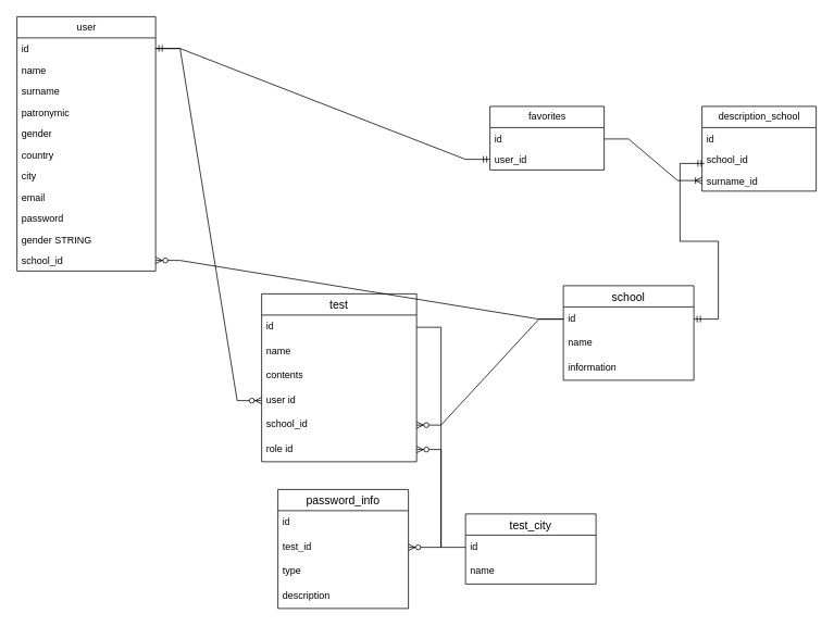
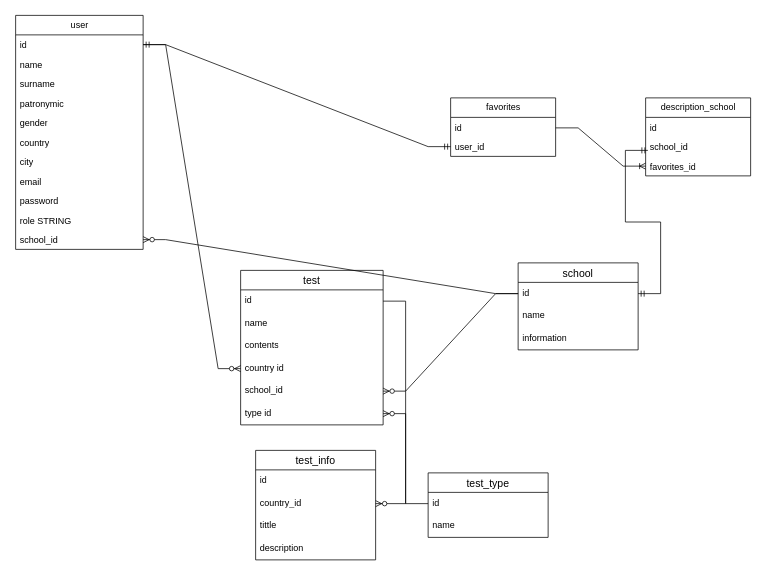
  <mxCell id="0" />
  <mxCell id="1" parent="0" />
  <mxCell id="2" value="user" style="swimlane;fontStyle=0;childLayout=stackLayout;horizontal=1;startSize=26;fillColor=none;horizontalStack=0;resizeParent=1;resizeParentMax=0;resizeLast=0;collapsible=1;marginBottom=0;html=1;" parent="1" vertex="1"><mxGeometry x="20" y="20" width="170" height="312" as="geometry" /></mxCell>
  <mxCell id="3" value="id" style="text;strokeColor=none;fillColor=none;align=left;verticalAlign=top;spacingLeft=4;spacingRight=4;overflow=hidden;rotatable=0;points=[[0,0.5],[1,0.5]];portConstraint=eastwest;whiteSpace=wrap;html=1;" parent="2" vertex="1"><mxGeometry y="26" width="170" height="26" as="geometry" /></mxCell>
  <mxCell id="4" value="name" style="text;strokeColor=none;fillColor=none;align=left;verticalAlign=top;spacingLeft=4;spacingRight=4;overflow=hidden;rotatable=0;points=[[0,0.5],[1,0.5]];portConstraint=eastwest;whiteSpace=wrap;html=1;" vertex="1" parent="2"><mxGeometry y="52" width="170" height="26" as="geometry" /></mxCell>
  <mxCell id="5" value="surname" style="text;strokeColor=none;fillColor=none;align=left;verticalAlign=top;spacingLeft=4;spacingRight=4;overflow=hidden;rotatable=0;points=[[0,0.5],[1,0.5]];portConstraint=eastwest;whiteSpace=wrap;html=1;" vertex="1" parent="2"><mxGeometry y="78" width="170" height="26" as="geometry" /></mxCell>
  <mxCell id="6" value="patronymic" style="text;strokeColor=none;fillColor=none;align=left;verticalAlign=top;spacingLeft=4;spacingRight=4;overflow=hidden;rotatable=0;points=[[0,0.5],[1,0.5]];portConstraint=eastwest;whiteSpace=wrap;html=1;" vertex="1" parent="2"><mxGeometry y="104" width="170" height="26" as="geometry" /></mxCell>
  <mxCell id="7" value="gender&lt;br&gt;" style="text;strokeColor=none;fillColor=none;align=left;verticalAlign=top;spacingLeft=4;spacingRight=4;overflow=hidden;rotatable=0;points=[[0,0.5],[1,0.5]];portConstraint=eastwest;whiteSpace=wrap;html=1;" vertex="1" parent="2"><mxGeometry y="130" width="170" height="26" as="geometry" /></mxCell>
  <mxCell id="8" value="country" style="text;strokeColor=none;fillColor=none;align=left;verticalAlign=top;spacingLeft=4;spacingRight=4;overflow=hidden;rotatable=0;points=[[0,0.5],[1,0.5]];portConstraint=eastwest;whiteSpace=wrap;html=1;" vertex="1" parent="2"><mxGeometry y="156" width="170" height="26" as="geometry" /></mxCell>
  <mxCell id="9" value="city" style="text;strokeColor=none;fillColor=none;align=left;verticalAlign=top;spacingLeft=4;spacingRight=4;overflow=hidden;rotatable=0;points=[[0,0.5],[1,0.5]];portConstraint=eastwest;whiteSpace=wrap;html=1;" vertex="1" parent="2"><mxGeometry y="182" width="170" height="26" as="geometry" /></mxCell>
  <mxCell id="10" value="email" style="text;strokeColor=none;fillColor=none;align=left;verticalAlign=top;spacingLeft=4;spacingRight=4;overflow=hidden;rotatable=0;points=[[0,0.5],[1,0.5]];portConstraint=eastwest;whiteSpace=wrap;html=1;" parent="2" vertex="1"><mxGeometry y="208" width="170" height="26" as="geometry" /></mxCell>
  <mxCell id="11" value="password" style="text;strokeColor=none;fillColor=none;align=left;verticalAlign=top;spacingLeft=4;spacingRight=4;overflow=hidden;rotatable=0;points=[[0,0.5],[1,0.5]];portConstraint=eastwest;whiteSpace=wrap;html=1;" parent="2" vertex="1"><mxGeometry y="234" width="170" height="26" as="geometry" /></mxCell>
- <mxCell id="12" value="gender STRING&lt;br&gt;" style="text;strokeColor=none;fillColor=none;align=left;verticalAlign=top;spacingLeft=4;spacingRight=4;overflow=hidden;rotatable=0;points=[[0,0.5],[1,0.5]];portConstraint=eastwest;whiteSpace=wrap;html=1;" parent="2" vertex="1"><mxGeometry y="260" width="170" height="26" as="geometry" /></mxCell>
+ <mxCell id="12" value="role STRING&lt;br&gt;" style="text;strokeColor=none;fillColor=none;align=left;verticalAlign=top;spacingLeft=4;spacingRight=4;overflow=hidden;rotatable=0;points=[[0,0.5],[1,0.5]];portConstraint=eastwest;whiteSpace=wrap;html=1;" parent="2" vertex="1"><mxGeometry y="260" width="170" height="26" as="geometry" /></mxCell>
  <mxCell id="13" value="school_id&lt;br&gt;" style="text;strokeColor=none;fillColor=none;align=left;verticalAlign=top;spacingLeft=4;spacingRight=4;overflow=hidden;rotatable=0;points=[[0,0.5],[1,0.5]];portConstraint=eastwest;whiteSpace=wrap;html=1;" parent="2" vertex="1"><mxGeometry y="286" width="170" height="26" as="geometry" /></mxCell>
  <mxCell id="14" value="favorites" style="swimlane;fontStyle=0;childLayout=stackLayout;horizontal=1;startSize=26;fillColor=none;horizontalStack=0;resizeParent=1;resizeParentMax=0;resizeLast=0;collapsible=1;marginBottom=0;html=1;" parent="1" vertex="1"><mxGeometry x="600" y="130" width="140" height="78" as="geometry" /></mxCell>
  <mxCell id="15" value="id" style="text;strokeColor=none;fillColor=none;align=left;verticalAlign=top;spacingLeft=4;spacingRight=4;overflow=hidden;rotatable=0;points=[[0,0.5],[1,0.5]];portConstraint=eastwest;whiteSpace=wrap;html=1;" parent="14" vertex="1"><mxGeometry y="26" width="140" height="26" as="geometry" /></mxCell>
  <mxCell id="16" value="user_id" style="text;strokeColor=none;fillColor=none;align=left;verticalAlign=top;spacingLeft=4;spacingRight=4;overflow=hidden;rotatable=0;points=[[0,0.5],[1,0.5]];portConstraint=eastwest;whiteSpace=wrap;html=1;" parent="14" vertex="1"><mxGeometry y="52" width="140" height="26" as="geometry" /></mxCell>
  <mxCell id="17" value="" style="edgeStyle=entityRelationEdgeStyle;fontSize=12;html=1;endArrow=ERmandOne;startArrow=ERmandOne;rounded=0;entryX=0;entryY=0.5;entryDx=0;entryDy=0;exitX=1;exitY=0.5;exitDx=0;exitDy=0;" parent="1" source="3" target="16" edge="1"><mxGeometry width="100" height="100" relative="1" as="geometry"><mxPoint x="520" y="195" as="sourcePoint" /><mxPoint x="800" y="230" as="targetPoint" /></mxGeometry></mxCell>
  <mxCell id="18" value="test" style="swimlane;fontStyle=0;childLayout=stackLayout;horizontal=1;startSize=26;horizontalStack=0;resizeParent=1;resizeParentMax=0;resizeLast=0;collapsible=1;marginBottom=0;align=center;fontSize=14;" parent="1" vertex="1"><mxGeometry x="320" y="360" width="190" height="206" as="geometry" /></mxCell>
  <mxCell id="19" value="id" style="text;strokeColor=none;fillColor=none;spacingLeft=4;spacingRight=4;overflow=hidden;rotatable=0;points=[[0,0.5],[1,0.5]];portConstraint=eastwest;fontSize=12;whiteSpace=wrap;html=1;" parent="18" vertex="1"><mxGeometry y="26" width="190" height="30" as="geometry" /></mxCell>
  <mxCell id="20" value="name" style="text;strokeColor=none;fillColor=none;spacingLeft=4;spacingRight=4;overflow=hidden;rotatable=0;points=[[0,0.5],[1,0.5]];portConstraint=eastwest;fontSize=12;whiteSpace=wrap;html=1;" parent="18" vertex="1"><mxGeometry y="56" width="190" height="30" as="geometry" /></mxCell>
  <mxCell id="21" value="contents" style="text;strokeColor=none;fillColor=none;spacingLeft=4;spacingRight=4;overflow=hidden;rotatable=0;points=[[0,0.5],[1,0.5]];portConstraint=eastwest;fontSize=12;whiteSpace=wrap;html=1;" parent="18" vertex="1"><mxGeometry y="86" width="190" height="30" as="geometry" /></mxCell>
- <mxCell id="22" value="user id" style="text;strokeColor=none;fillColor=none;spacingLeft=4;spacingRight=4;overflow=hidden;rotatable=0;points=[[0,0.5],[1,0.5]];portConstraint=eastwest;fontSize=12;whiteSpace=wrap;html=1;" parent="18" vertex="1"><mxGeometry y="116" width="190" height="30" as="geometry" /></mxCell>
+ <mxCell id="22" value="country id" style="text;strokeColor=none;fillColor=none;spacingLeft=4;spacingRight=4;overflow=hidden;rotatable=0;points=[[0,0.5],[1,0.5]];portConstraint=eastwest;fontSize=12;whiteSpace=wrap;html=1;" parent="18" vertex="1"><mxGeometry y="116" width="190" height="30" as="geometry" /></mxCell>
  <mxCell id="23" value="school_id" style="text;strokeColor=none;fillColor=none;spacingLeft=4;spacingRight=4;overflow=hidden;rotatable=0;points=[[0,0.5],[1,0.5]];portConstraint=eastwest;fontSize=12;whiteSpace=wrap;html=1;" parent="18" vertex="1"><mxGeometry y="146" width="190" height="30" as="geometry" /></mxCell>
- <mxCell id="24" value="role id&lt;br&gt;" style="text;strokeColor=none;fillColor=none;spacingLeft=4;spacingRight=4;overflow=hidden;rotatable=0;points=[[0,0.5],[1,0.5]];portConstraint=eastwest;fontSize=12;whiteSpace=wrap;html=1;" parent="18" vertex="1"><mxGeometry y="176" width="190" height="30" as="geometry" /></mxCell>
+ <mxCell id="24" value="type id&lt;br&gt;" style="text;strokeColor=none;fillColor=none;spacingLeft=4;spacingRight=4;overflow=hidden;rotatable=0;points=[[0,0.5],[1,0.5]];portConstraint=eastwest;fontSize=12;whiteSpace=wrap;html=1;" parent="18" vertex="1"><mxGeometry y="176" width="190" height="30" as="geometry" /></mxCell>
  <mxCell id="25" value="school" style="swimlane;fontStyle=0;childLayout=stackLayout;horizontal=1;startSize=26;horizontalStack=0;resizeParent=1;resizeParentMax=0;resizeLast=0;collapsible=1;marginBottom=0;align=center;fontSize=14;" parent="1" vertex="1"><mxGeometry x="690" y="350" width="160" height="116" as="geometry" /></mxCell>
  <mxCell id="26" value="id" style="text;strokeColor=none;fillColor=none;spacingLeft=4;spacingRight=4;overflow=hidden;rotatable=0;points=[[0,0.5],[1,0.5]];portConstraint=eastwest;fontSize=12;whiteSpace=wrap;html=1;" parent="25" vertex="1"><mxGeometry y="26" width="160" height="30" as="geometry" /></mxCell>
  <mxCell id="27" value="name" style="text;strokeColor=none;fillColor=none;spacingLeft=4;spacingRight=4;overflow=hidden;rotatable=0;points=[[0,0.5],[1,0.5]];portConstraint=eastwest;fontSize=12;whiteSpace=wrap;html=1;" parent="25" vertex="1"><mxGeometry y="56" width="160" height="30" as="geometry" /></mxCell>
  <mxCell id="28" value="information" style="text;strokeColor=none;fillColor=none;spacingLeft=4;spacingRight=4;overflow=hidden;rotatable=0;points=[[0,0.5],[1,0.5]];portConstraint=eastwest;fontSize=12;whiteSpace=wrap;html=1;" parent="25" vertex="1"><mxGeometry y="86" width="160" height="30" as="geometry" /></mxCell>
  <mxCell id="29" value="description_school" style="swimlane;fontStyle=0;childLayout=stackLayout;horizontal=1;startSize=26;fillColor=none;horizontalStack=0;resizeParent=1;resizeParentMax=0;resizeLast=0;collapsible=1;marginBottom=0;html=1;" parent="1" vertex="1"><mxGeometry x="860" y="130" width="140" height="104" as="geometry" /></mxCell>
  <mxCell id="30" value="id" style="text;strokeColor=none;fillColor=none;align=left;verticalAlign=top;spacingLeft=4;spacingRight=4;overflow=hidden;rotatable=0;points=[[0,0.5],[1,0.5]];portConstraint=eastwest;whiteSpace=wrap;html=1;" parent="29" vertex="1"><mxGeometry y="26" width="140" height="26" as="geometry" /></mxCell>
  <mxCell id="31" value="school_id&lt;br&gt;" style="text;strokeColor=none;fillColor=none;align=left;verticalAlign=top;spacingLeft=4;spacingRight=4;overflow=hidden;rotatable=0;points=[[0,0.5],[1,0.5]];portConstraint=eastwest;whiteSpace=wrap;html=1;" parent="29" vertex="1"><mxGeometry y="52" width="140" height="26" as="geometry" /></mxCell>
- <mxCell id="32" value="surname_id&lt;br&gt;" style="text;strokeColor=none;fillColor=none;align=left;verticalAlign=top;spacingLeft=4;spacingRight=4;overflow=hidden;rotatable=0;points=[[0,0.5],[1,0.5]];portConstraint=eastwest;whiteSpace=wrap;html=1;" parent="29" vertex="1"><mxGeometry y="78" width="140" height="26" as="geometry" /></mxCell>
+ <mxCell id="32" value="favorites_id&lt;br&gt;" style="text;strokeColor=none;fillColor=none;align=left;verticalAlign=top;spacingLeft=4;spacingRight=4;overflow=hidden;rotatable=0;points=[[0,0.5],[1,0.5]];portConstraint=eastwest;whiteSpace=wrap;html=1;" parent="29" vertex="1"><mxGeometry y="78" width="140" height="26" as="geometry" /></mxCell>
  <mxCell id="33" value="" style="edgeStyle=entityRelationEdgeStyle;fontSize=12;html=1;endArrow=ERoneToMany;rounded=0;entryX=0;entryY=0.5;entryDx=0;entryDy=0;" parent="1" target="32" edge="1"><mxGeometry width="100" height="100" relative="1" as="geometry"><mxPoint x="740" y="170" as="sourcePoint" /><mxPoint x="860" y="169" as="targetPoint" /></mxGeometry></mxCell>
  <mxCell id="34" value="" style="edgeStyle=entityRelationEdgeStyle;fontSize=12;html=1;endArrow=ERmandOne;startArrow=ERmandOne;rounded=0;entryX=-0.021;entryY=0.486;entryDx=0;entryDy=0;entryPerimeter=0;exitX=1;exitY=0.5;exitDx=0;exitDy=0;" parent="1" source="26" edge="1"><mxGeometry width="100" height="100" relative="1" as="geometry"><mxPoint x="780" y="309" as="sourcePoint" /><mxPoint x="863" y="200" as="targetPoint" /></mxGeometry></mxCell>
  <mxCell id="35" value="" style="edgeStyle=entityRelationEdgeStyle;fontSize=12;html=1;endArrow=ERzeroToMany;endFill=1;rounded=0;" parent="1" source="3" target="22" edge="1"><mxGeometry width="100" height="100" relative="1" as="geometry"><mxPoint x="580" y="440" as="sourcePoint" /><mxPoint x="410" y="520" as="targetPoint" /></mxGeometry></mxCell>
  <mxCell id="36" value="" style="edgeStyle=entityRelationEdgeStyle;fontSize=12;html=1;endArrow=ERzeroToMany;endFill=1;rounded=0;exitX=0;exitY=0.5;exitDx=0;exitDy=0;" parent="1" source="26" target="23" edge="1"><mxGeometry width="100" height="100" relative="1" as="geometry"><mxPoint x="580" y="440" as="sourcePoint" /><mxPoint x="680" y="340" as="targetPoint" /></mxGeometry></mxCell>
  <mxCell id="37" value="" style="edgeStyle=entityRelationEdgeStyle;fontSize=12;html=1;endArrow=ERzeroToMany;endFill=1;rounded=0;entryX=1;entryY=0.5;entryDx=0;entryDy=0;exitX=0;exitY=0.5;exitDx=0;exitDy=0;" parent="1" source="26" target="13" edge="1"><mxGeometry width="100" height="100" relative="1" as="geometry"><mxPoint x="680" y="390" as="sourcePoint" /><mxPoint x="680" y="340" as="targetPoint" /></mxGeometry></mxCell>
- <mxCell id="38" value="test_city" style="swimlane;fontStyle=0;childLayout=stackLayout;horizontal=1;startSize=26;horizontalStack=0;resizeParent=1;resizeParentMax=0;resizeLast=0;collapsible=1;marginBottom=0;align=center;fontSize=14;" parent="1" vertex="1"><mxGeometry x="570" y="630" width="160" height="86" as="geometry" /></mxCell>
+ <mxCell id="38" value="test_type" style="swimlane;fontStyle=0;childLayout=stackLayout;horizontal=1;startSize=26;horizontalStack=0;resizeParent=1;resizeParentMax=0;resizeLast=0;collapsible=1;marginBottom=0;align=center;fontSize=14;" parent="1" vertex="1"><mxGeometry x="570" y="630" width="160" height="86" as="geometry" /></mxCell>
  <mxCell id="39" value="id" style="text;strokeColor=none;fillColor=none;spacingLeft=4;spacingRight=4;overflow=hidden;rotatable=0;points=[[0,0.5],[1,0.5]];portConstraint=eastwest;fontSize=12;whiteSpace=wrap;html=1;" parent="38" vertex="1"><mxGeometry y="26" width="160" height="30" as="geometry" /></mxCell>
  <mxCell id="40" value="name" style="text;strokeColor=none;fillColor=none;spacingLeft=4;spacingRight=4;overflow=hidden;rotatable=0;points=[[0,0.5],[1,0.5]];portConstraint=eastwest;fontSize=12;whiteSpace=wrap;html=1;" parent="38" vertex="1"><mxGeometry y="56" width="160" height="30" as="geometry" /></mxCell>
  <mxCell id="41" value="" style="edgeStyle=entityRelationEdgeStyle;fontSize=12;html=1;endArrow=ERzeroToMany;endFill=1;rounded=0;exitX=0;exitY=0.5;exitDx=0;exitDy=0;entryX=1;entryY=0.5;entryDx=0;entryDy=0;" parent="1" source="39" target="24" edge="1"><mxGeometry width="100" height="100" relative="1" as="geometry"><mxPoint x="600" y="580" as="sourcePoint" /><mxPoint x="700" y="480" as="targetPoint" /></mxGeometry></mxCell>
- <mxCell id="42" value="password_info" style="swimlane;fontStyle=0;childLayout=stackLayout;horizontal=1;startSize=26;horizontalStack=0;resizeParent=1;resizeParentMax=0;resizeLast=0;collapsible=1;marginBottom=0;align=center;fontSize=14;" parent="1" vertex="1"><mxGeometry x="340" y="600" width="160" height="146" as="geometry" /></mxCell>
+ <mxCell id="42" value="test_info" style="swimlane;fontStyle=0;childLayout=stackLayout;horizontal=1;startSize=26;horizontalStack=0;resizeParent=1;resizeParentMax=0;resizeLast=0;collapsible=1;marginBottom=0;align=center;fontSize=14;" parent="1" vertex="1"><mxGeometry x="340" y="600" width="160" height="146" as="geometry" /></mxCell>
  <mxCell id="43" value="id" style="text;strokeColor=none;fillColor=none;spacingLeft=4;spacingRight=4;overflow=hidden;rotatable=0;points=[[0,0.5],[1,0.5]];portConstraint=eastwest;fontSize=12;whiteSpace=wrap;html=1;" parent="42" vertex="1"><mxGeometry y="26" width="160" height="30" as="geometry" /></mxCell>
- <mxCell id="44" value="test_id" style="text;strokeColor=none;fillColor=none;spacingLeft=4;spacingRight=4;overflow=hidden;rotatable=0;points=[[0,0.5],[1,0.5]];portConstraint=eastwest;fontSize=12;whiteSpace=wrap;html=1;" parent="42" vertex="1"><mxGeometry y="56" width="160" height="30" as="geometry" /></mxCell>
- <mxCell id="45" value="type" style="text;strokeColor=none;fillColor=none;spacingLeft=4;spacingRight=4;overflow=hidden;rotatable=0;points=[[0,0.5],[1,0.5]];portConstraint=eastwest;fontSize=12;whiteSpace=wrap;html=1;" parent="42" vertex="1"><mxGeometry y="86" width="160" height="30" as="geometry" /></mxCell>
+ <mxCell id="44" value="country_id" style="text;strokeColor=none;fillColor=none;spacingLeft=4;spacingRight=4;overflow=hidden;rotatable=0;points=[[0,0.5],[1,0.5]];portConstraint=eastwest;fontSize=12;whiteSpace=wrap;html=1;" parent="42" vertex="1"><mxGeometry y="56" width="160" height="30" as="geometry" /></mxCell>
+ <mxCell id="45" value="tittle" style="text;strokeColor=none;fillColor=none;spacingLeft=4;spacingRight=4;overflow=hidden;rotatable=0;points=[[0,0.5],[1,0.5]];portConstraint=eastwest;fontSize=12;whiteSpace=wrap;html=1;" parent="42" vertex="1"><mxGeometry y="86" width="160" height="30" as="geometry" /></mxCell>
  <mxCell id="46" value="description" style="text;strokeColor=none;fillColor=none;spacingLeft=4;spacingRight=4;overflow=hidden;rotatable=0;points=[[0,0.5],[1,0.5]];portConstraint=eastwest;fontSize=12;whiteSpace=wrap;html=1;" parent="42" vertex="1"><mxGeometry y="116" width="160" height="30" as="geometry" /></mxCell>
  <mxCell id="47" value="" style="edgeStyle=entityRelationEdgeStyle;fontSize=12;html=1;endArrow=ERzeroToMany;endFill=1;rounded=0;" parent="1" source="19" target="44" edge="1"><mxGeometry width="100" height="100" relative="1" as="geometry"><mxPoint x="560" y="590" as="sourcePoint" /><mxPoint x="660" y="490" as="targetPoint" /></mxGeometry></mxCell>
